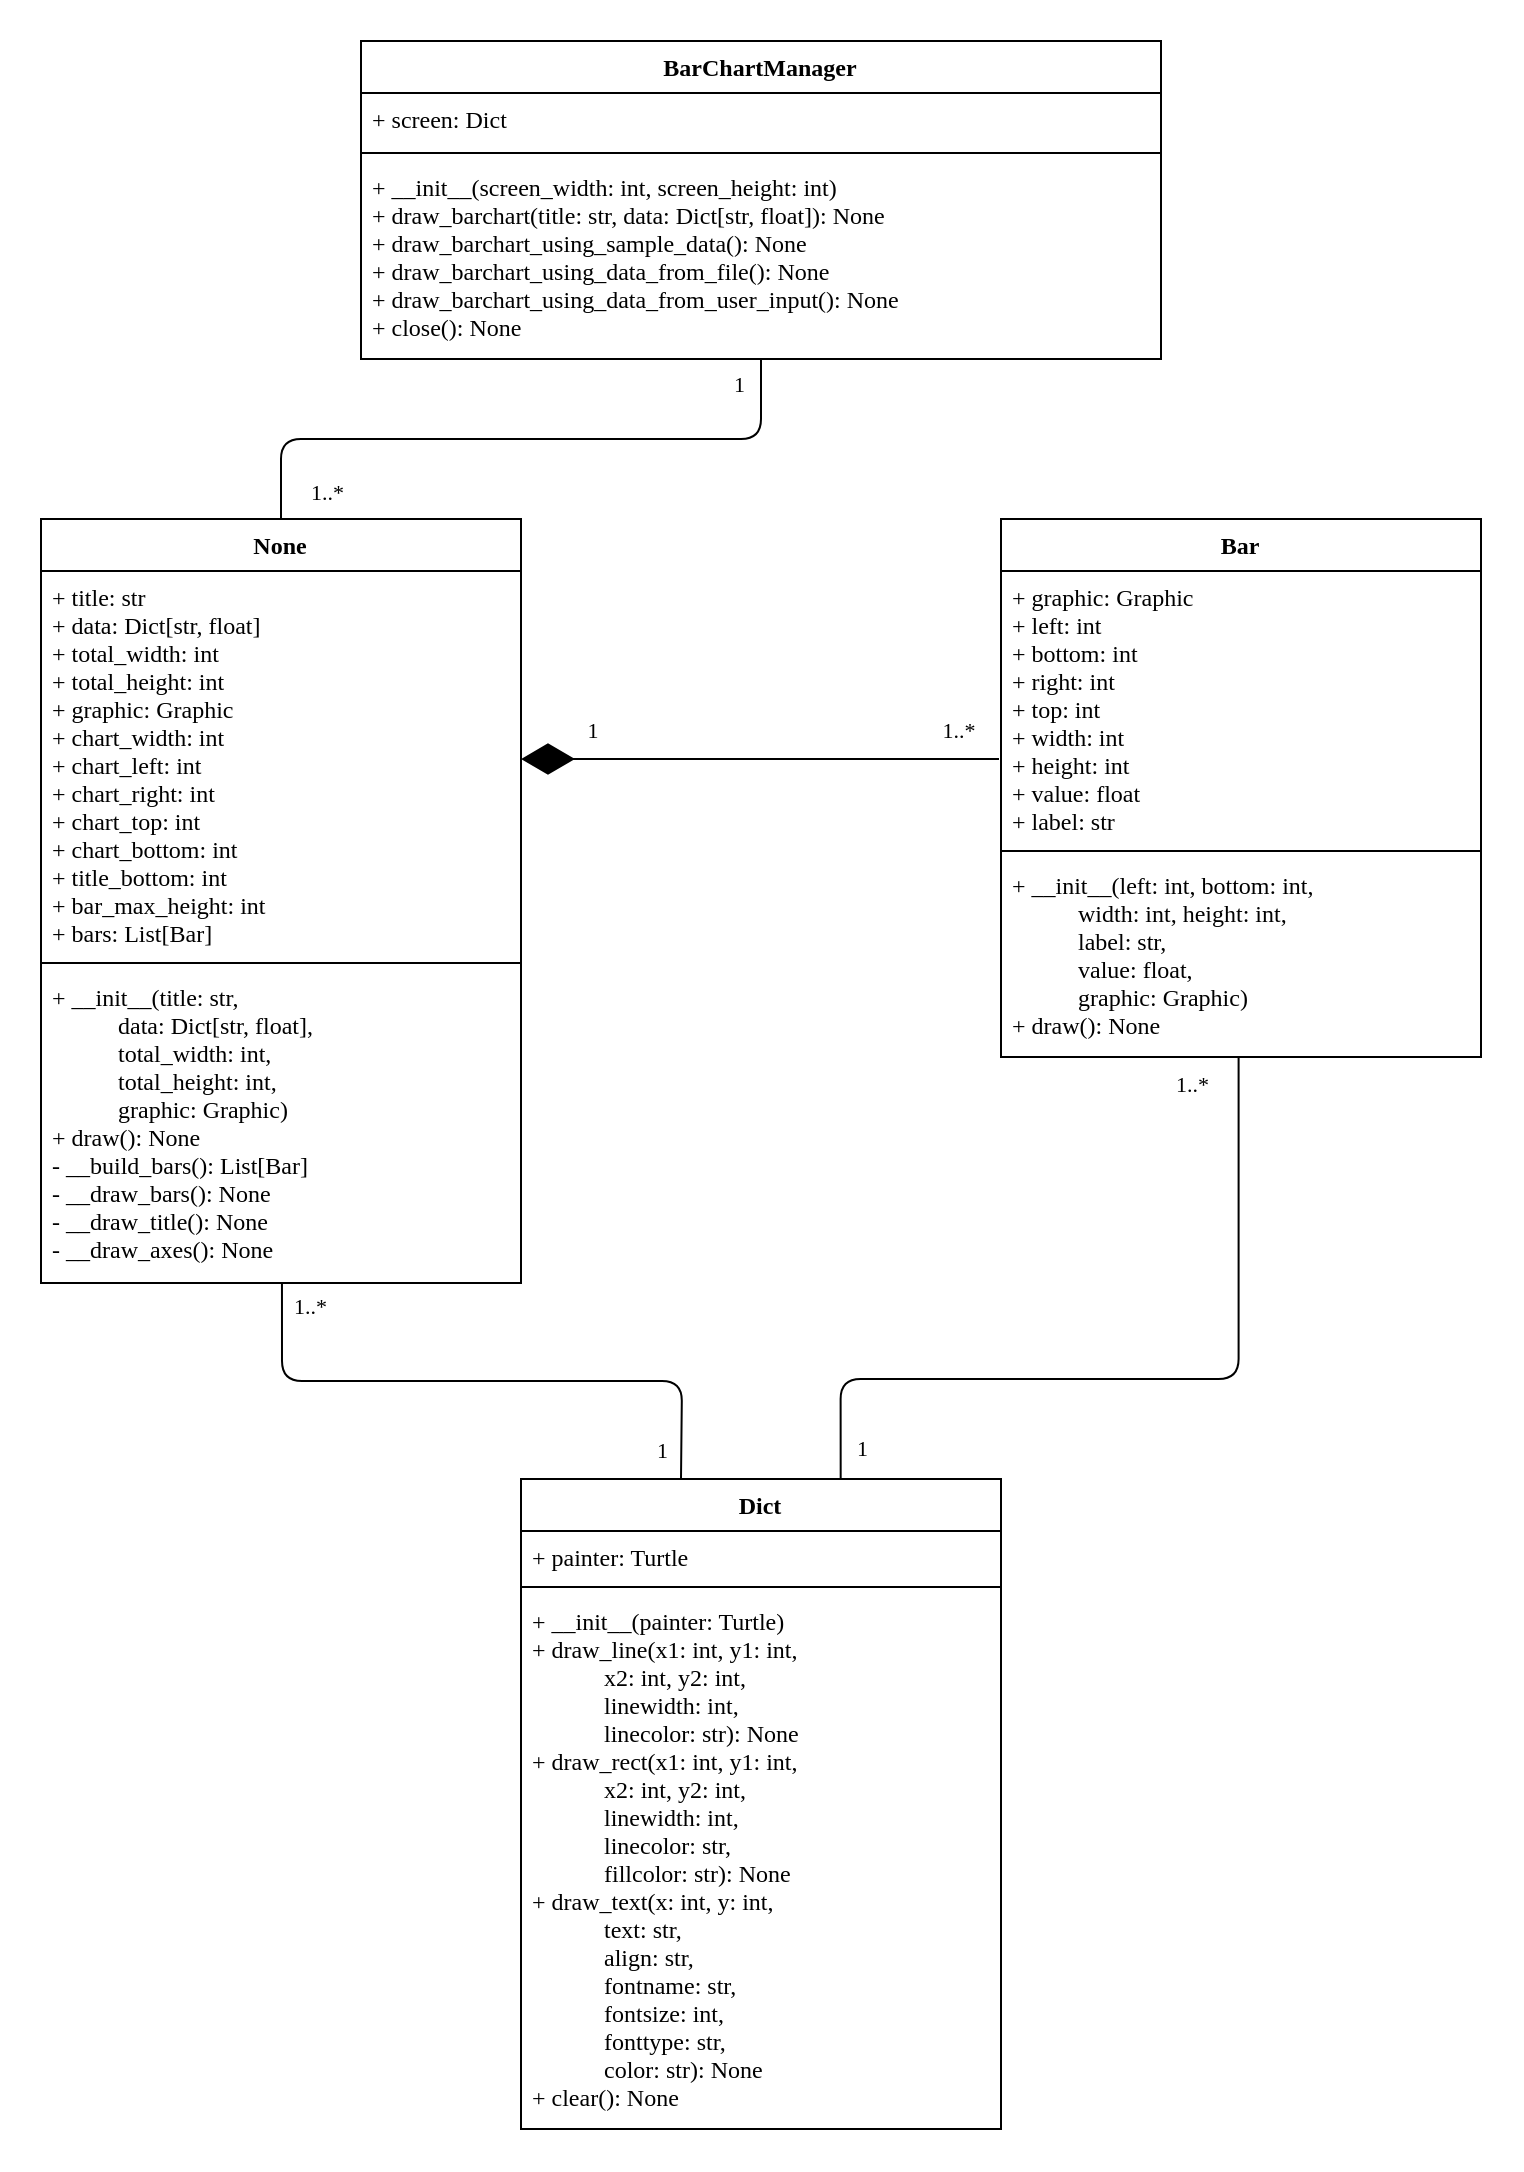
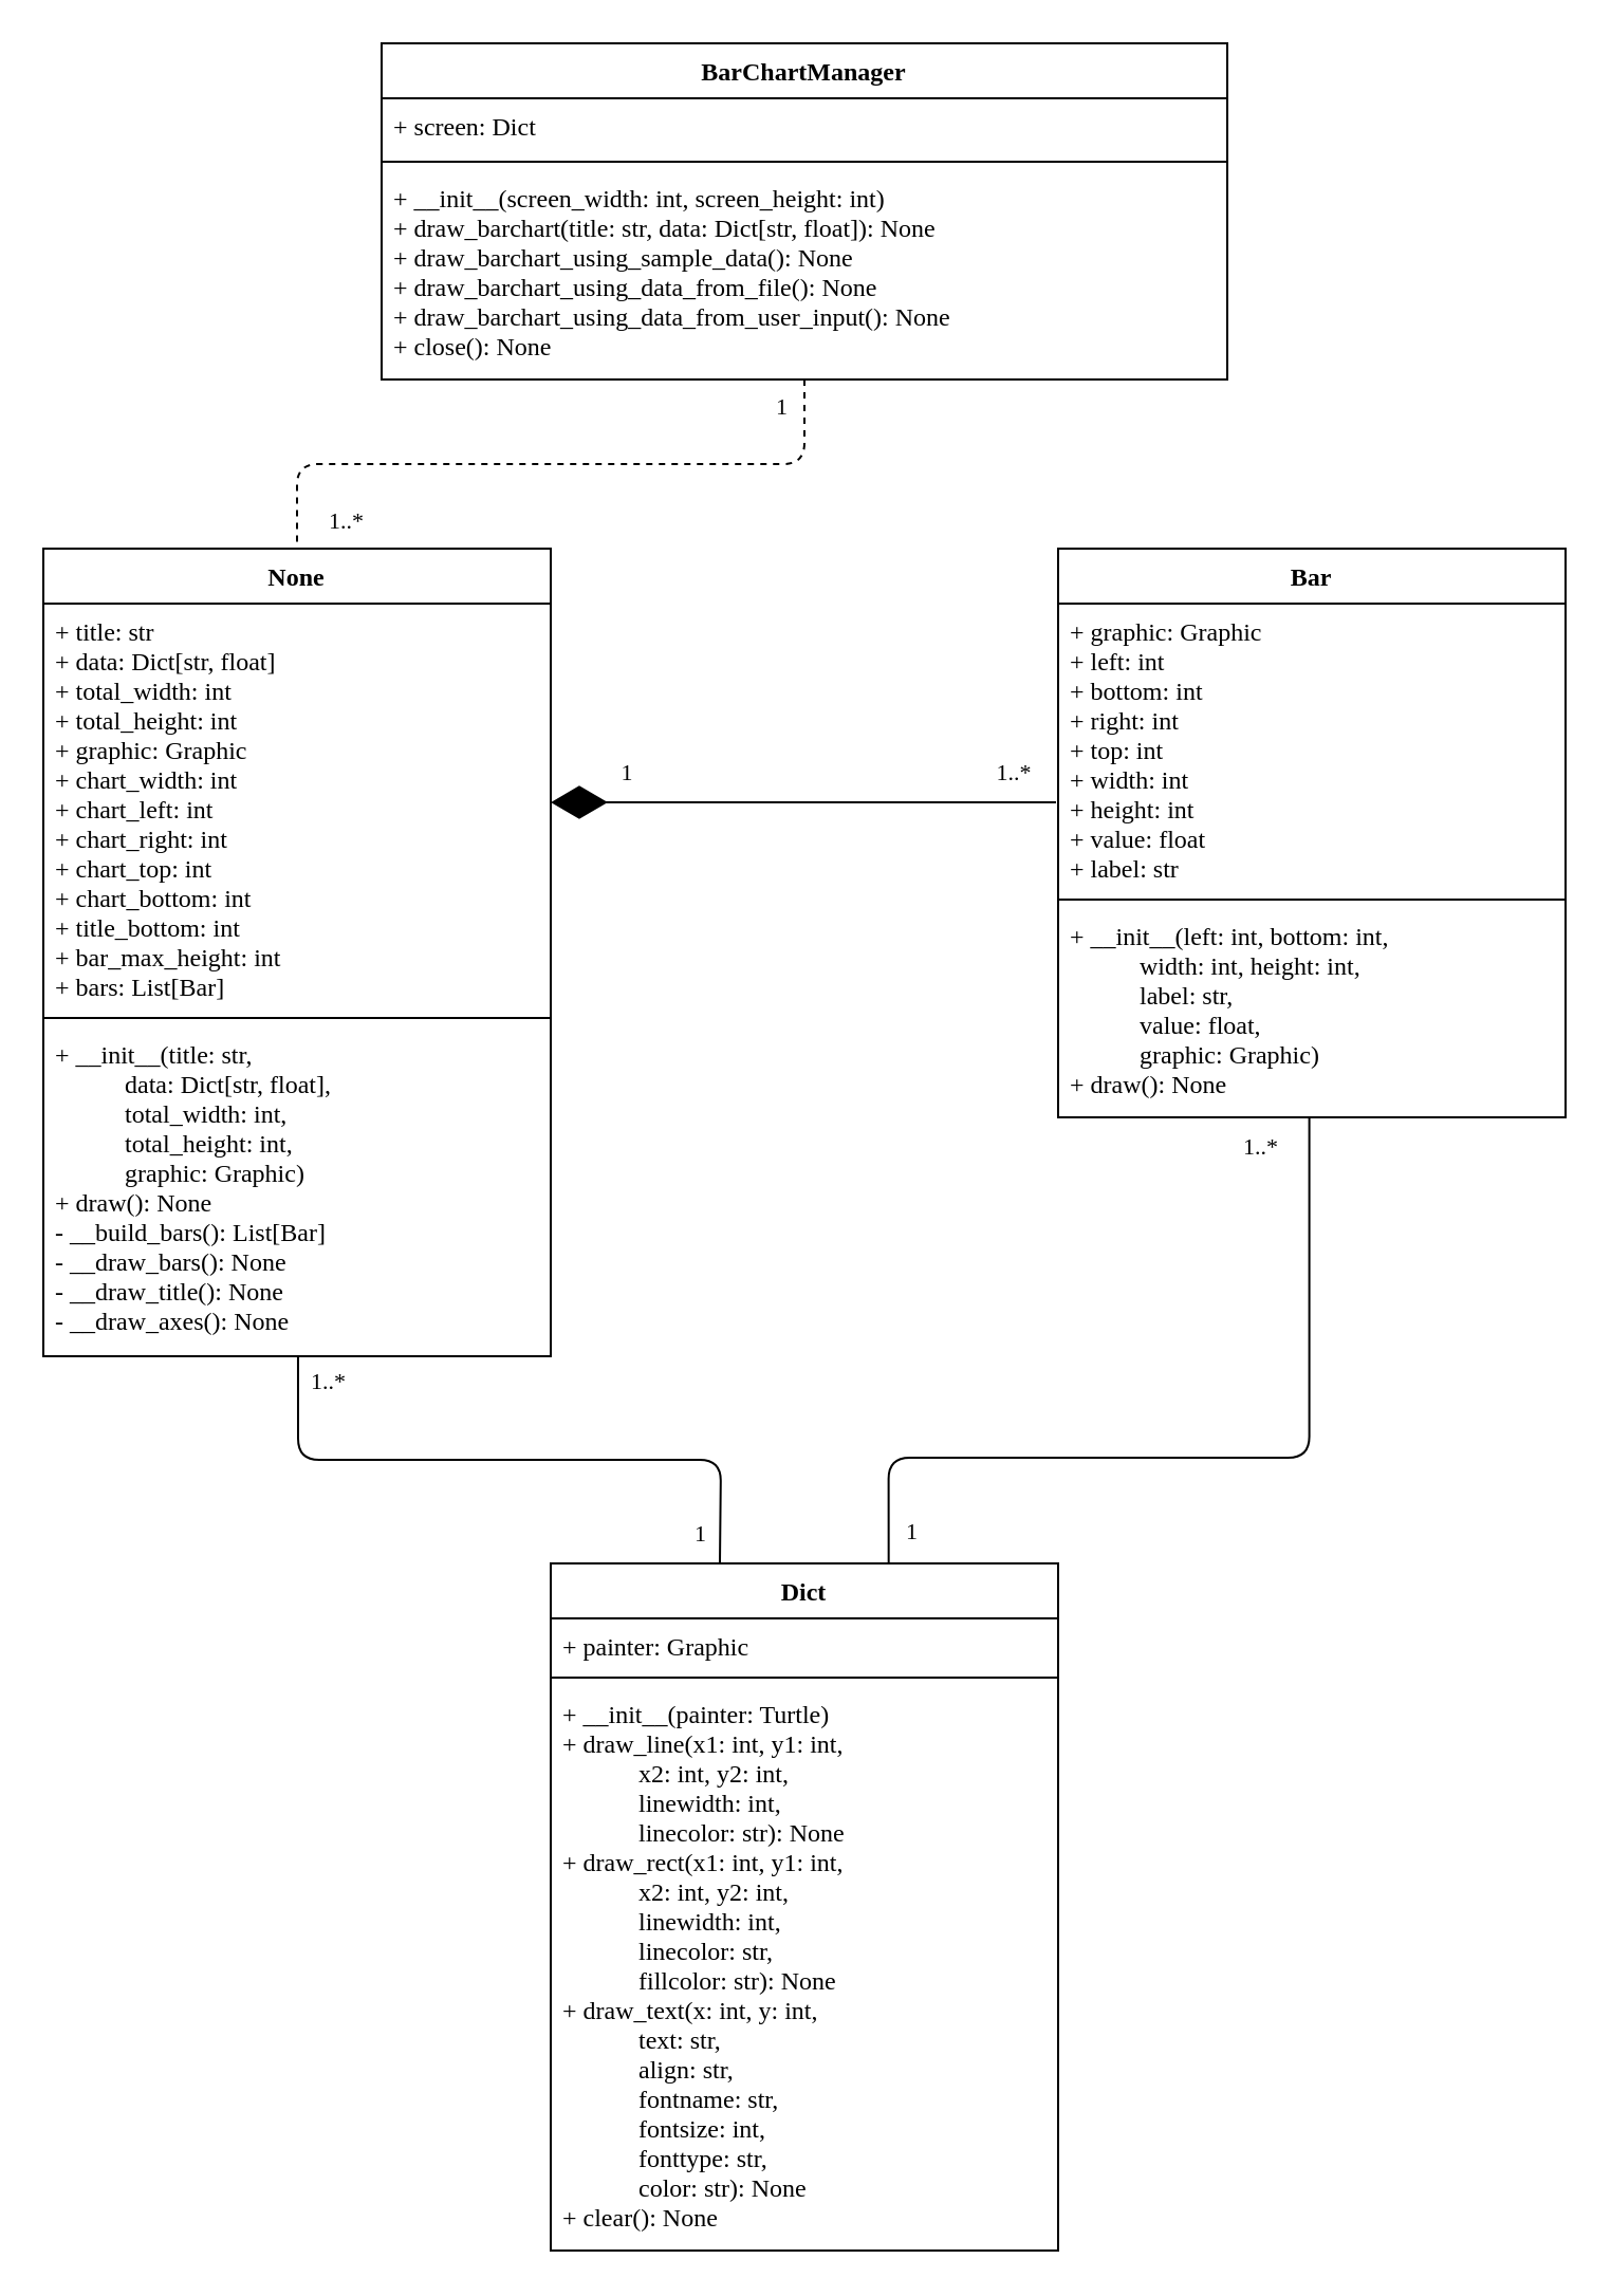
  <mxCell id="0" />
  <mxCell id="1" parent="0" />
  <mxCell id="2" value="Dict" style="swimlane;fontStyle=1;align=center;verticalAlign=top;childLayout=stackLayout;horizontal=1;startSize=26;horizontalStack=0;resizeParent=1;resizeParentMax=0;resizeLast=0;collapsible=1;marginBottom=0;fontFamily=Consolas;shadow=0;spacingTop=0;spacingBottom=1;swimlaneLine=1;glass=0;rounded=0;" vertex="1" parent="1"><mxGeometry x="260" y="739" width="240" height="325" as="geometry" /></mxCell>
- <mxCell id="3" value="+ painter: Turtle" style="text;strokeColor=none;fillColor=none;align=left;verticalAlign=top;spacingLeft=4;spacingRight=4;overflow=hidden;rotatable=0;points=[[0,0.5],[1,0.5]];portConstraint=eastwest;fontFamily=Consolas;shadow=0;spacingTop=0;spacingBottom=1;rounded=0;" vertex="1" parent="2"><mxGeometry y="26" width="240" height="24" as="geometry" /></mxCell>
+ <mxCell id="3" value="+ painter: Graphic" style="text;strokeColor=none;fillColor=none;align=left;verticalAlign=top;spacingLeft=4;spacingRight=4;overflow=hidden;rotatable=0;points=[[0,0.5],[1,0.5]];portConstraint=eastwest;fontFamily=Consolas;shadow=0;spacingTop=0;spacingBottom=1;rounded=0;" vertex="1" parent="2"><mxGeometry y="26" width="240" height="24" as="geometry" /></mxCell>
  <mxCell id="4" value="" style="line;strokeWidth=1;fillColor=none;align=left;verticalAlign=middle;spacingTop=0;spacingLeft=3;spacingRight=3;rotatable=0;labelPosition=right;points=[];portConstraint=eastwest;fontFamily=Consolas;shadow=0;spacingBottom=1;rounded=0;" vertex="1" parent="2"><mxGeometry y="50" width="240" height="8" as="geometry" /></mxCell>
  <mxCell id="5" value="+ __init__(painter: Turtle)&#10;+ draw_line(x1: int, y1: int, &#10;            x2: int, y2: int, &#10;            linewidth: int, &#10;            linecolor: str): None&#10;+ draw_rect(x1: int, y1: int, &#10;            x2: int, y2: int, &#10;            linewidth: int, &#10;            linecolor: str, &#10;            fillcolor: str): None&#10;+ draw_text(x: int, y: int, &#10;            text: str, &#10;            align: str, &#10;            fontname: str, &#10;            fontsize: int, &#10;            fonttype: str, &#10;            color: str): None&#10;+ clear(): None" style="text;strokeColor=none;fillColor=none;align=left;verticalAlign=top;spacingLeft=4;spacingRight=4;overflow=hidden;rotatable=0;points=[[0,0.5],[1,0.5]];portConstraint=eastwest;fontFamily=Consolas;shadow=0;spacingTop=0;spacingBottom=1;rounded=0;" vertex="1" parent="2"><mxGeometry y="58" width="240" height="267" as="geometry" /></mxCell>
  <mxCell id="6" value="Bar" style="swimlane;fontStyle=1;align=center;verticalAlign=top;childLayout=stackLayout;horizontal=1;startSize=26;horizontalStack=0;resizeParent=1;resizeParentMax=0;resizeLast=0;collapsible=1;marginBottom=0;shadow=0;glass=0;fontFamily=Consolas;html=0;" vertex="1" parent="1"><mxGeometry x="500" y="259" width="240" height="269" as="geometry" /></mxCell>
  <mxCell id="7" value="+ graphic: Graphic&#10;+ left: int&#10;+ bottom: int&#10;+ right: int&#10;+ top: int&#10;+ width: int&#10;+ height: int&#10;+ value: float&#10;+ label: str" style="text;strokeColor=none;fillColor=none;align=left;verticalAlign=top;spacingLeft=4;spacingRight=4;overflow=hidden;rotatable=0;points=[[0,0.5],[1,0.5]];portConstraint=eastwest;shadow=0;glass=0;fontFamily=Consolas;html=0;" vertex="1" parent="6"><mxGeometry y="26" width="240" height="136" as="geometry" /></mxCell>
  <mxCell id="8" value="" style="line;strokeWidth=1;fillColor=none;align=left;verticalAlign=middle;spacingTop=-1;spacingLeft=3;spacingRight=3;rotatable=0;labelPosition=right;points=[];portConstraint=eastwest;shadow=0;glass=0;fontFamily=Consolas;html=0;" vertex="1" parent="6"><mxGeometry y="162" width="240" height="8" as="geometry" /></mxCell>
  <mxCell id="9" value="+ __init__(left: int, bottom: int, &#10;           width: int, height: int, &#10;           label: str, &#10;           value: float, &#10;           graphic: Graphic)&#10;+ draw(): None" style="text;strokeColor=none;fillColor=none;align=left;verticalAlign=top;spacingLeft=4;spacingRight=4;overflow=hidden;rotatable=0;points=[[0,0.5],[1,0.5]];portConstraint=eastwest;shadow=0;glass=0;fontFamily=Consolas;html=0;spacing=2;" vertex="1" parent="6"><mxGeometry y="170" width="240" height="99" as="geometry" /></mxCell>
  <mxCell id="10" value="None" style="swimlane;fontStyle=1;align=center;verticalAlign=top;childLayout=stackLayout;horizontal=1;startSize=26;horizontalStack=0;resizeParent=1;resizeParentMax=0;resizeLast=0;collapsible=1;marginBottom=0;shadow=0;glass=0;fontFamily=Consolas;html=0;" vertex="1" parent="1"><mxGeometry x="20" y="259" width="240" height="382" as="geometry" /></mxCell>
  <mxCell id="11" value="+ title: str&#10;+ data: Dict[str, float]&#10;+ total_width: int&#10;+ total_height: int&#10;+ graphic: Graphic&#10;+ chart_width: int&#10;+ chart_left: int&#10;+ chart_right: int&#10;+ chart_top: int&#10;+ chart_bottom: int&#10;+ title_bottom: int&#10;+ bar_max_height: int&#10;+ bars: List[Bar]" style="text;strokeColor=none;fillColor=none;align=left;verticalAlign=top;spacingLeft=4;spacingRight=4;overflow=hidden;rotatable=0;points=[[0,0.5],[1,0.5]];portConstraint=eastwest;shadow=0;glass=0;fontFamily=Consolas;html=0;" vertex="1" parent="10"><mxGeometry y="26" width="240" height="192" as="geometry" /></mxCell>
  <mxCell id="12" value="" style="line;strokeWidth=1;fillColor=none;align=left;verticalAlign=middle;spacingTop=-1;spacingLeft=3;spacingRight=3;rotatable=0;labelPosition=right;points=[];portConstraint=eastwest;shadow=0;glass=0;fontFamily=Consolas;html=0;" vertex="1" parent="10"><mxGeometry y="218" width="240" height="8" as="geometry" /></mxCell>
  <mxCell id="13" value="+ __init__(title: str, &#10;           data: Dict[str, float], &#10;           total_width: int, &#10;           total_height: int, &#10;           graphic: Graphic)&#10;+ draw(): None&#10;- __build_bars(): List[Bar]&#10;- __draw_bars(): None&#10;- __draw_title(): None&#10;- __draw_axes(): None" style="text;strokeColor=none;fillColor=none;align=left;verticalAlign=top;spacingLeft=4;spacingRight=4;overflow=hidden;rotatable=0;points=[[0,0.5],[1,0.5]];portConstraint=eastwest;shadow=0;glass=0;fontFamily=Consolas;html=0;" vertex="1" parent="10"><mxGeometry y="226" width="240" height="156" as="geometry" /></mxCell>
  <mxCell id="14" value="BarChartManager" style="swimlane;fontStyle=1;align=center;verticalAlign=top;childLayout=stackLayout;horizontal=1;startSize=26;horizontalStack=0;resizeParent=1;resizeParentMax=0;resizeLast=0;collapsible=1;marginBottom=0;shadow=0;glass=0;fontFamily=Consolas;html=0;" vertex="1" parent="1"><mxGeometry x="180" y="20" width="400" height="159" as="geometry" /></mxCell>
  <mxCell id="15" value="+ screen: Dict" style="text;strokeColor=none;fillColor=none;align=left;verticalAlign=top;spacingLeft=4;spacingRight=4;overflow=hidden;rotatable=0;points=[[0,0.5],[1,0.5]];portConstraint=eastwest;shadow=0;glass=0;fontFamily=Consolas;html=0;" vertex="1" parent="14"><mxGeometry y="26" width="400" height="26" as="geometry" /></mxCell>
  <mxCell id="16" value="" style="line;strokeWidth=1;fillColor=none;align=left;verticalAlign=middle;spacingTop=-1;spacingLeft=3;spacingRight=3;rotatable=0;labelPosition=right;points=[];portConstraint=eastwest;shadow=0;glass=0;fontFamily=Consolas;html=0;" vertex="1" parent="14"><mxGeometry y="52" width="400" height="8" as="geometry" /></mxCell>
  <mxCell id="17" value="+ __init__(screen_width: int, screen_height: int)&#10;+ draw_barchart(title: str, data: Dict[str, float]): None&#10;+ draw_barchart_using_sample_data(): None&#10;+ draw_barchart_using_data_from_file(): None&#10;+ draw_barchart_using_data_from_user_input(): None&#10;+ close(): None" style="text;strokeColor=none;fillColor=none;align=left;verticalAlign=top;spacingLeft=4;spacingRight=4;overflow=hidden;rotatable=0;points=[[0,0.5],[1,0.5]];portConstraint=eastwest;shadow=0;glass=0;fontFamily=Consolas;html=0;" vertex="1" parent="14"><mxGeometry y="60" width="400" height="99" as="geometry" /></mxCell>
  <mxCell id="18" value="" style="endArrow=diamondThin;endFill=1;endSize=24;html=1;fontFamily=Consolas;jumpStyle=none;strokeColor=default;shadow=0;" edge="1" parent="1"><mxGeometry width="160" relative="1" as="geometry"><mxPoint x="499" y="379" as="sourcePoint" /><mxPoint x="260" y="379" as="targetPoint" /><Array as="points"><mxPoint x="270" y="379" /></Array></mxGeometry></mxCell>
  <mxCell id="19" value="1" style="edgeLabel;html=1;align=center;verticalAlign=middle;resizable=0;points=[];fontFamily=Consolas;" vertex="1" connectable="0" parent="18"><mxGeometry x="0.845" y="-2" relative="1" as="geometry"><mxPoint x="16" y="-13" as="offset" /></mxGeometry></mxCell>
  <mxCell id="20" value="1..*" style="edgeLabel;html=1;align=center;verticalAlign=middle;resizable=0;points=[];fontFamily=Consolas;" vertex="1" connectable="0" parent="18"><mxGeometry x="-0.921" y="-1" relative="1" as="geometry"><mxPoint x="-12" y="-14" as="offset" /></mxGeometry></mxCell>
  <mxCell id="21" value="" style="endArrow=none;html=1;edgeStyle=orthogonalEdgeStyle;shadow=0;fontFamily=Consolas;strokeColor=default;jumpStyle=none;exitX=0.495;exitY=1.003;exitDx=0;exitDy=0;exitPerimeter=0;entryX=0.666;entryY=0.001;entryDx=0;entryDy=0;entryPerimeter=0;rounded=1;" edge="1" parent="1" source="9" target="2"><mxGeometry relative="1" as="geometry"><mxPoint x="540" y="659" as="sourcePoint" /><mxPoint x="460" y="769" as="targetPoint" /><Array as="points"><mxPoint x="619" y="689" /><mxPoint x="420" y="689" /></Array></mxGeometry></mxCell>
  <mxCell id="22" value="1..*" style="edgeLabel;resizable=0;html=1;align=left;verticalAlign=bottom;shadow=0;glass=0;fontFamily=Consolas;" connectable="0" vertex="1" parent="21"><mxGeometry x="-1" relative="1" as="geometry"><mxPoint x="-33" y="22" as="offset" /></mxGeometry></mxCell>
  <mxCell id="23" value="1" style="edgeLabel;resizable=0;html=1;align=right;verticalAlign=bottom;shadow=0;glass=0;fontFamily=Consolas;" connectable="0" vertex="1" parent="21"><mxGeometry x="1" relative="1" as="geometry"><mxPoint x="14" y="-7" as="offset" /></mxGeometry></mxCell>
- <mxCell id="24" value="" style="endArrow=none;html=1;edgeStyle=orthogonalEdgeStyle;rounded=1;shadow=0;fontFamily=Consolas;strokeColor=default;jumpStyle=none;entryX=0.5;entryY=0;entryDx=0;entryDy=0;exitX=0.5;exitY=1;exitDx=0;exitDy=0;" edge="1" parent="1" source="14" target="10"><mxGeometry relative="1" as="geometry"><mxPoint x="370" y="199" as="sourcePoint" /><mxPoint x="150" y="169" as="targetPoint" /></mxGeometry></mxCell>
+ <mxCell id="24" value="" style="endArrow=none;html=1;edgeStyle=orthogonalEdgeStyle;rounded=1;shadow=0;fontFamily=Consolas;strokeColor=default;jumpStyle=none;entryX=0.5;entryY=0;entryDx=0;entryDy=0;exitX=0.5;exitY=1;exitDx=0;exitDy=0;dashed=1;" edge="1" parent="1" source="14" target="10"><mxGeometry relative="1" as="geometry"><mxPoint x="370" y="199" as="sourcePoint" /><mxPoint x="150" y="169" as="targetPoint" /></mxGeometry></mxCell>
  <mxCell id="25" value="1" style="edgeLabel;resizable=0;html=1;align=left;verticalAlign=bottom;shadow=0;glass=0;fontFamily=Consolas;" connectable="0" vertex="1" parent="24"><mxGeometry x="-1" relative="1" as="geometry"><mxPoint x="-15" y="21" as="offset" /></mxGeometry></mxCell>
  <mxCell id="26" value="1..*" style="edgeLabel;resizable=0;html=1;align=right;verticalAlign=bottom;shadow=0;glass=0;fontFamily=Consolas;" connectable="0" vertex="1" parent="24"><mxGeometry x="1" relative="1" as="geometry"><mxPoint x="32" y="-5" as="offset" /></mxGeometry></mxCell>
  <mxCell id="27" value="" style="endArrow=none;html=1;edgeStyle=orthogonalEdgeStyle;rounded=1;shadow=0;fontFamily=Consolas;strokeColor=default;jumpStyle=none;exitX=0.502;exitY=0.999;exitDx=0;exitDy=0;exitPerimeter=0;" edge="1" parent="1" source="13"><mxGeometry relative="1" as="geometry"><mxPoint x="70" y="739" as="sourcePoint" /><mxPoint x="340" y="739" as="targetPoint" /></mxGeometry></mxCell>
  <mxCell id="28" value="1..*" style="edgeLabel;resizable=0;html=1;align=left;verticalAlign=bottom;shadow=0;glass=0;fontFamily=Consolas;" connectable="0" vertex="1" parent="27"><mxGeometry x="-1" relative="1" as="geometry"><mxPoint x="5" y="20" as="offset" /></mxGeometry></mxCell>
  <mxCell id="29" value="1" style="edgeLabel;resizable=0;html=1;align=right;verticalAlign=bottom;shadow=0;glass=0;fontFamily=Consolas;" connectable="0" vertex="1" parent="27"><mxGeometry x="1" relative="1" as="geometry"><mxPoint x="-6" y="-6" as="offset" /></mxGeometry></mxCell>
